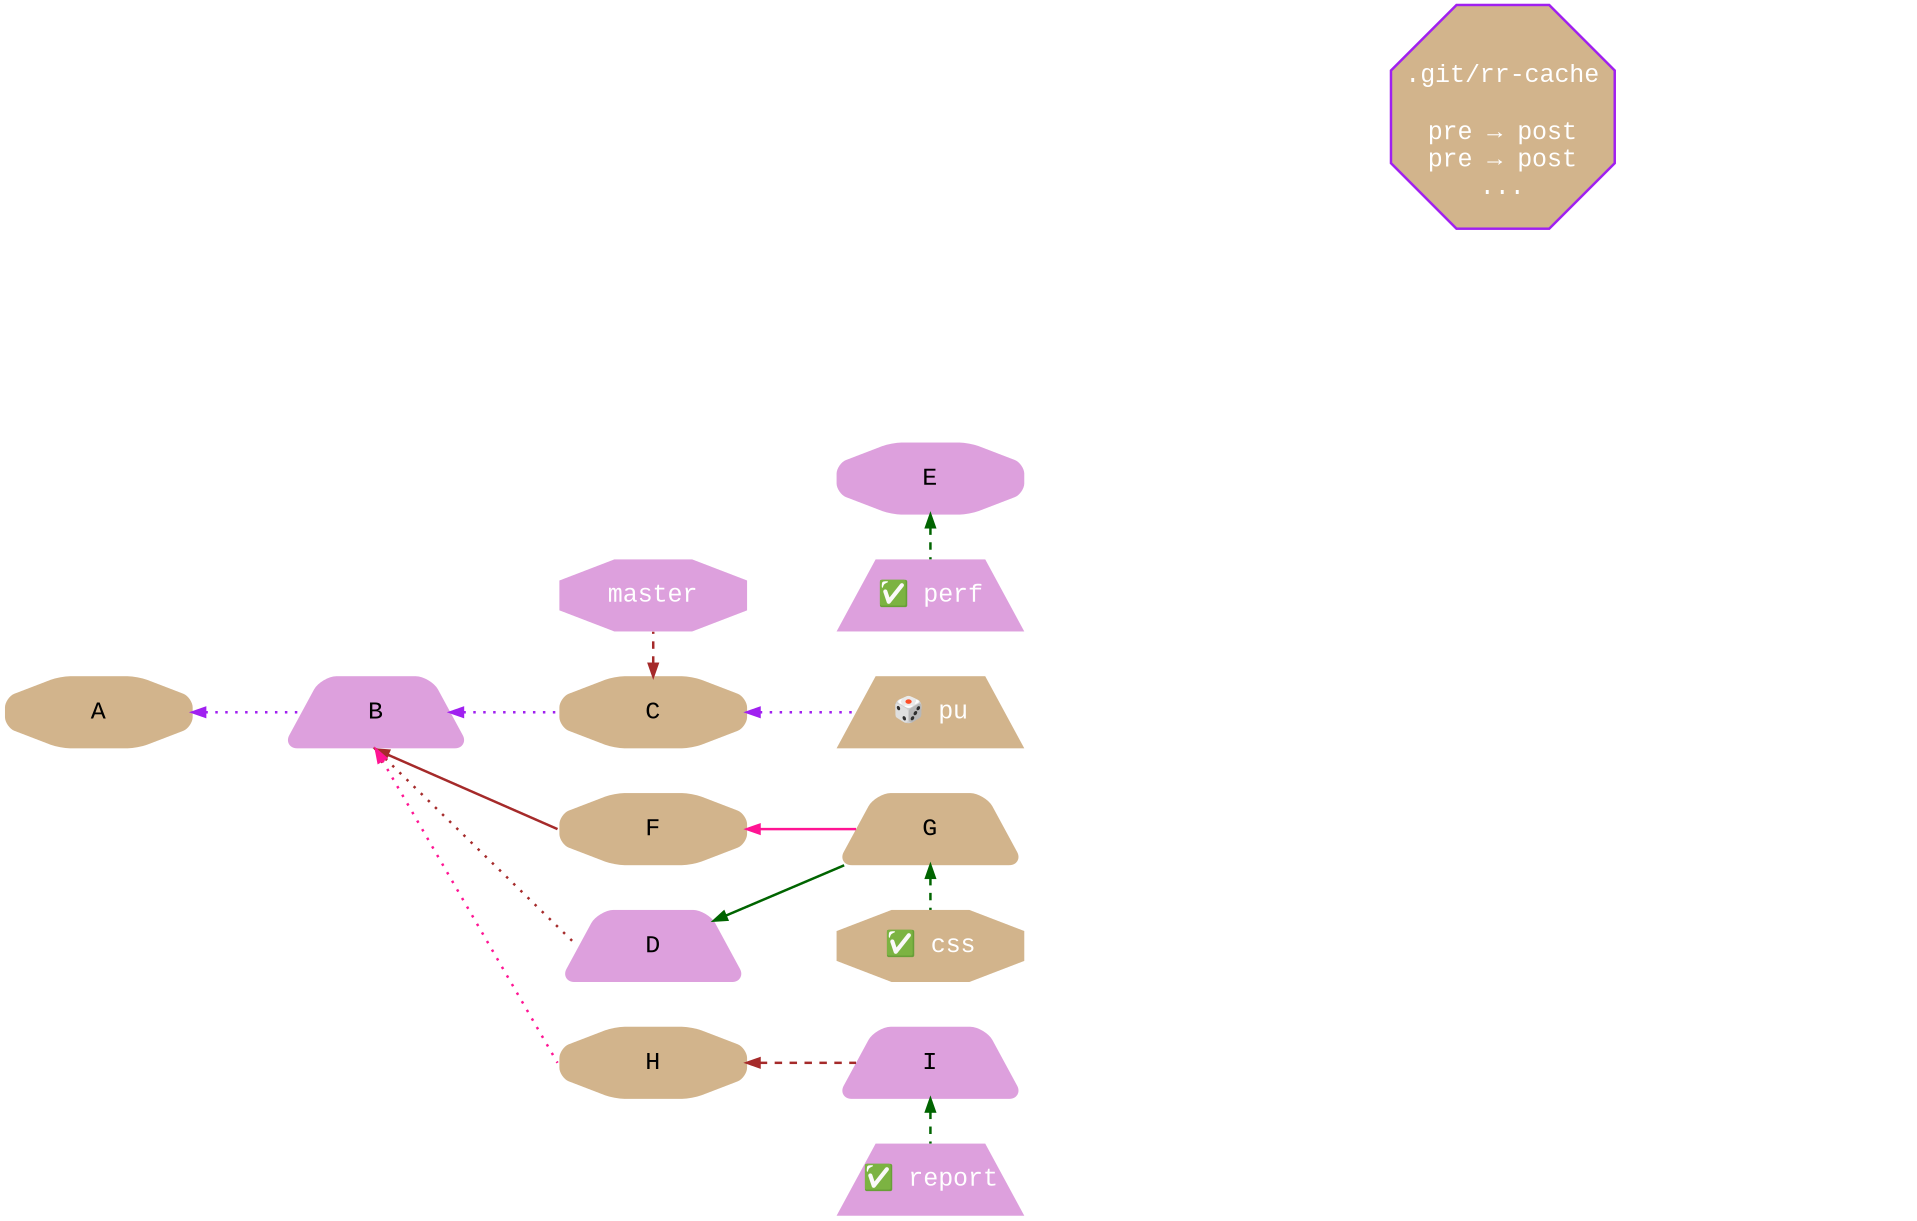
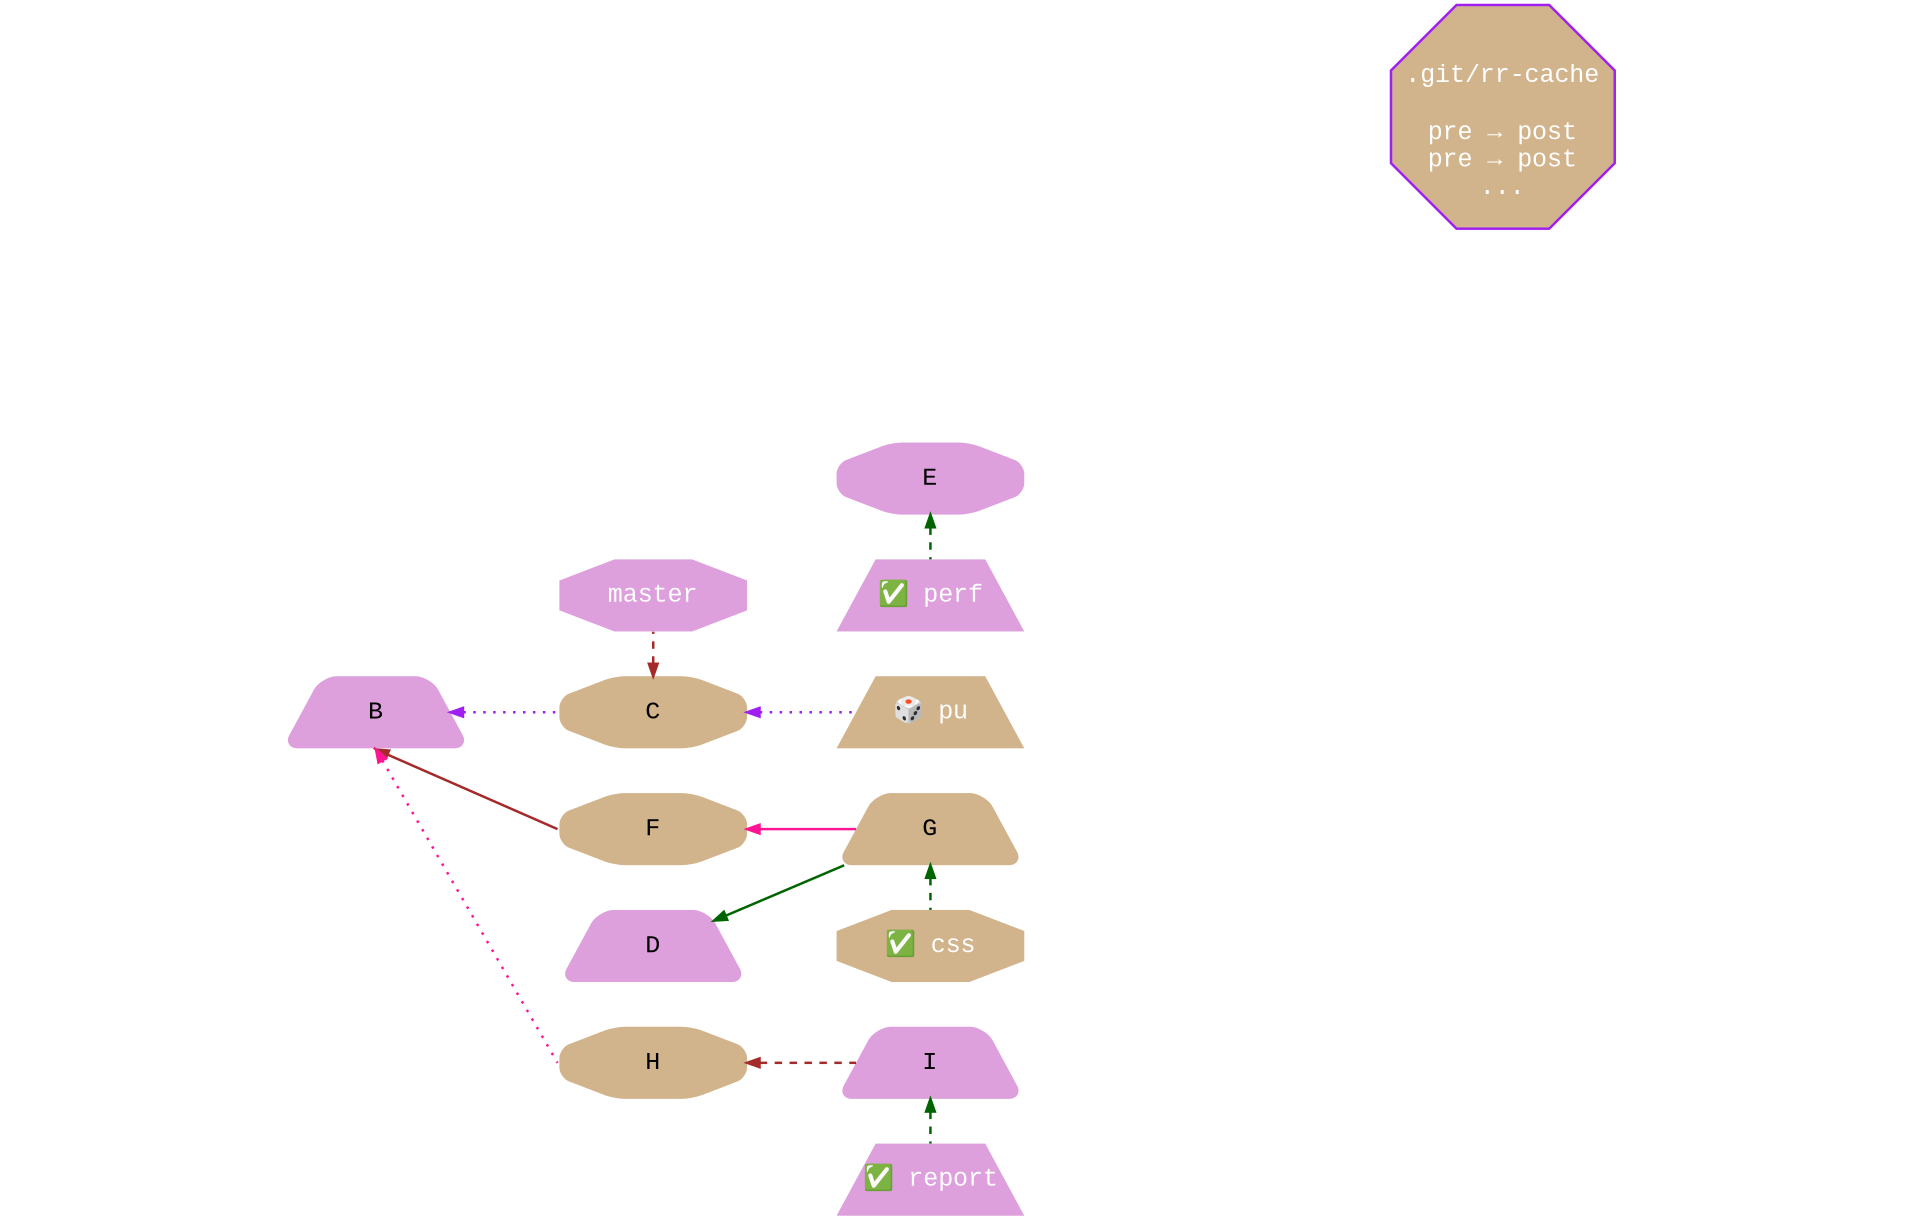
  digraph {
    nodesep=.5
    rankdir=LR
    ranksep=1
    splines=line
    node [color=black fillcolor=tan fixedsize=true fontname="Menlo, Monaco, Consolas, Lucida Console, Courier New, monospace" fontsize=20 group=topic_report margin=".45,.25" penwidth=0 shape=octagon style="rounded,filled"]
    edge [color="#8f8a83" dir=back penwidth=2 style=invis]
    E [fillcolor=plum group=topic_perf height=.8 width=2.1]
    n2 [color=purple fillcolor=plum fontcolor="#ffffff" height=.8 label="✅ perf" shape=trapezium style=filled width=2.1]
    G [group=topic_css height=.8 shape=trapezium width=2.1]
    n4 [fontcolor="#ffffff" height=.8 label="✅ css" style=filled width=2.1]
    I [color=purple fillcolor=plum height=.8 shape=trapezium width=2.1]
    n6 [color=purple fillcolor=plum fontcolor="#ffffff" height=.8 label="✅ report" shape=trapezium style=filled width=2.1]
    n7 [fillcolor="#f0efe8" group=pu height=.8 label="️️💥 M2" shape=box style=invis width=2.1 color=""]
    n8 [color=purple fontcolor="#ffffff" height=2.5 label="\n.git/rr-cache\n\npre → post\npre → post\n..." penwidth=2 style=filled width=2.5]
    C [color=purple group=master height=.8 width=2.1]
    master [fillcolor=plum fontcolor="#ffffff" height=.8 style=filled width=2.1]
    n11 [fillcolor="#f0efe8" group=pu height=.8 label="💥 M3" shape=box style=invis width=2.1 color=""]
    n12 [fillcolor="#e93a1d" fontcolor="#ffffff" height=.8 label="💩 pu" shape=box style=invis width=2.1 color=""]
    n13 [fillcolor="#f0efe8" group=pu height=.8 label="💥 M1" shape=box style=invis width=2.1 color=""]
    n14 [fontcolor="#ffffff" height=.8 label="🎲 pu" shape=trapezium style=filled width=2.1]
-   A [group=master height=.8 width=2.1]
    B [fillcolor=plum group=master height=.8 shape=trapezium width=2.1]
    D [fillcolor=plum group=topic_perf height=.8 shape=trapezium width=2.1]
    F [color=purple group=topic_css height=.8 width=2.1]
    H [color=purple height=.8 width=2.1]
    subgraph sub_1 {
      rank=same
      E
      n2
    }
    subgraph sub_2 {
      rank=same
      G
      n4
    }
    subgraph sub_3 {
      rank=same
      I
      n6
    }
    subgraph sub_4 {
      rank=same
      n7
      n8
    }
    subgraph cluster_5 {
      color=invis
      subgraph sub_6 {
        color=invis
        rank=same
        C
        master
      }
    }
    subgraph cluster_7 {
      color=invis
      subgraph sub_8 {
        color=invis
        rank=same
        n11
        n12
      }
    }
    E -> n2 [color=darkgreen style=dashed]
    E -> n13 [headport=s tailport=e]
    G -> n4 [color=darkgreen style=dashed]
    G -> n7 [headport=s tailport=e]
    I -> n6 [color=darkgreen style=dashed]
    I -> n11 [headport=s tailport=e]
    n7 -> n11
    n8 -> n7 [constraint=false minlen=10 penwidth=3]
    n8 -> n11 [constraint=false headport=s minlen=10 penwidth=3]
    n8 -> n13 [constraint=false headport=s minlen=10 penwidth=3]
    C -> master [color=brown style=dashed]
    C -> n14 [color=purple style=dotted weight=5]
    n11 -> n12
    n13 -> n7
    n14 -> n13 [weight=5]
-   A -> B [color=purple style=dotted]
    B -> C [color=purple style=dotted]
-   B -> D [color=brown headport=w style=dotted tailport=s]
    B -> F [color=brown headport=w style=bold tailport=s]
    B -> H [color=deeppink headport=w style=dotted tailport=s weight=5]
    D -> G [color=darkgreen style=bold]
    F -> G [color=deeppink style=bold]
    H -> I [color=brown style=dashed]
  }
